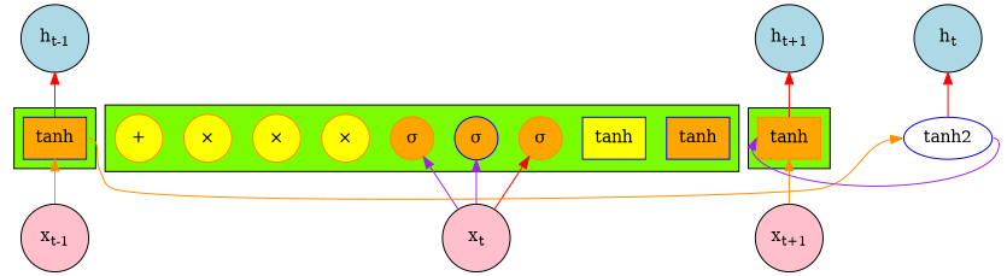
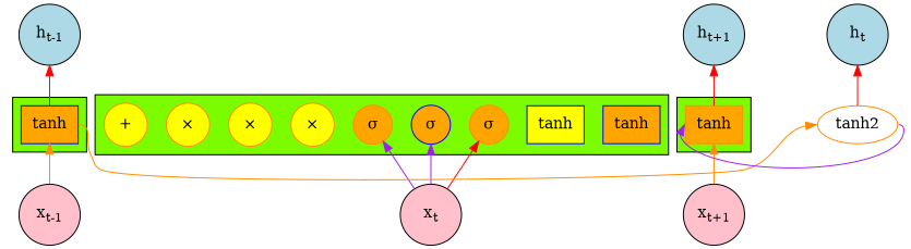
  digraph {
    rankdir=BT
    node [fillcolor=orange shape=circle style=filled color=darkorange]
    edge [color=red]
    n1 [fillcolor=pink label=<x<sub>t-1</sub>> width=.8 color=""]
    n2 [fillcolor=pink label=<x<sub>t</sub>> width=.8 color=""]
    n3 [fillcolor=pink label=<x<sub>t+1</sub>> width=.8 color=""]
    n4 [fillcolor=lightblue label=<h<sub>t-1</sub>> width=.8 color=""]
    n5 [fillcolor=lightblue label=<h<sub>t</sub>> width=.8 color=""]
    n6 [fillcolor=lightblue label=<h<sub>t+1</sub>> width=.8 color=""]
    n7 [label=tanh shape=rectangle color=blue]
    n8 [fillcolor=yellow label=tanh shape=rectangle color=blue]
    n9 [label="σ" width=.1]
    n10 [label="σ" width=.1 color=blue]
    n11 [label="σ" width=.1]
    n12 [fillcolor=yellow label="×" width=.1]
    n13 [fillcolor=yellow label="×" width=.1]
    n14 [fillcolor=yellow label="×" width=.1]
    n15 [fillcolor=yellow label="+" width=.1]
    n16 [label=tanh shape=rectangle color=blue]
    n17 [label=tanh shape=rectangle]
-   tanh2 [color=blue fillcolor="" shape="" style=""]
+   tanh2 [fillcolor="" shape="" style=""]
    subgraph sub_1 {
      rank=same
      n1
      n2
      n3
    }
    subgraph sub_2 {
      rank=same
      n4
      n5
      n6
    }
    subgraph cluster_3 {
      fillcolor=lawngreen
      shape=rectangle
      style=filled
      n7
      n8
      n9
      n10
      n11
      n12
      n13
      n14
      n15
    }
    subgraph cluster_4 {
      fillcolor=lawngreen
      shape=rectangle
      style=filled
      n16
    }
    subgraph cluster_5 {
      fillcolor=lawngreen
      shape=rectangle
      style=filled
      n17
    }
    n1 -> n16 [color=darkorange]
    n2 -> n9
    n2 -> n10 [color=purple]
    n2 -> n11 [color=purple]
    n3 -> n17 [color=darkorange]
    n16 -> n4
    n16 -> tanh2 [constraint=false headport=w minlen=4 tailport=e color=darkorange]
    n17 -> n6
    tanh2 -> n5
    tanh2 -> n17 [constraint=false headport=w minlen=4 tailport=e color=purple]
  }
